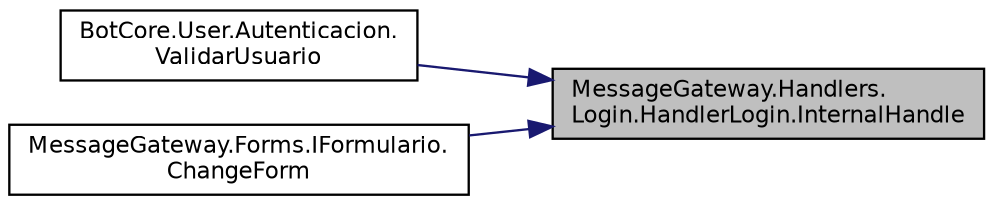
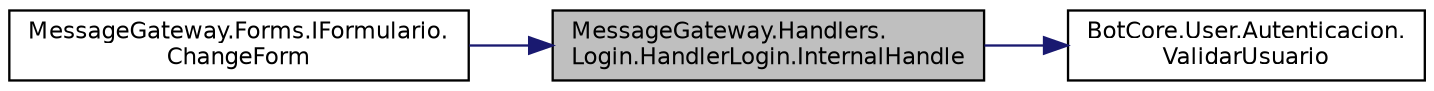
  digraph {
    rankdir=LR
    node [color=black fillcolor=white fontname=Helvetica fontsize=10 shape=record style=filled]
    edge [color=midnightblue fontname=Helvetica fontsize=10 labelfontname=Helvetica labelfontsize=10 style=solid]
    n1 [fillcolor=grey75 fontcolor=black height=0.2 label="MessageGateway.Handlers.\lLogin.HandlerLogin.InternalHandle" width=0.4]
    n2 [height=0.2 label="BotCore.User.Autenticacion.\lValidarUsuario" width=0.4]
    n3 [height=0.2 label="MessageGateway.Forms.IFormulario.\lChangeForm" width=0.4]
-   n2 -> n1
+   n1 -> n2
    n3 -> n1
  }
